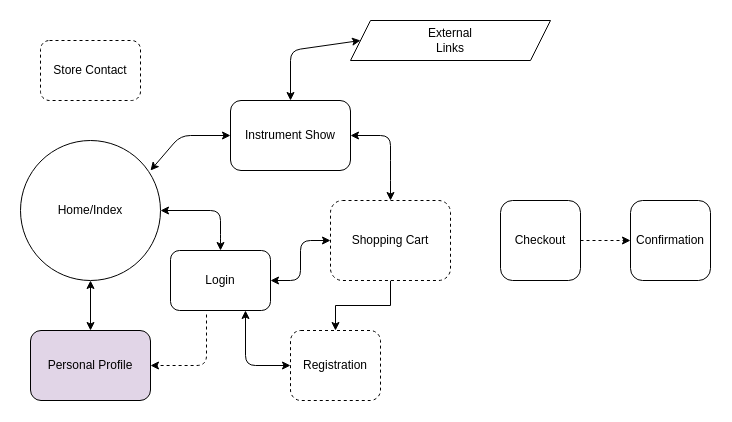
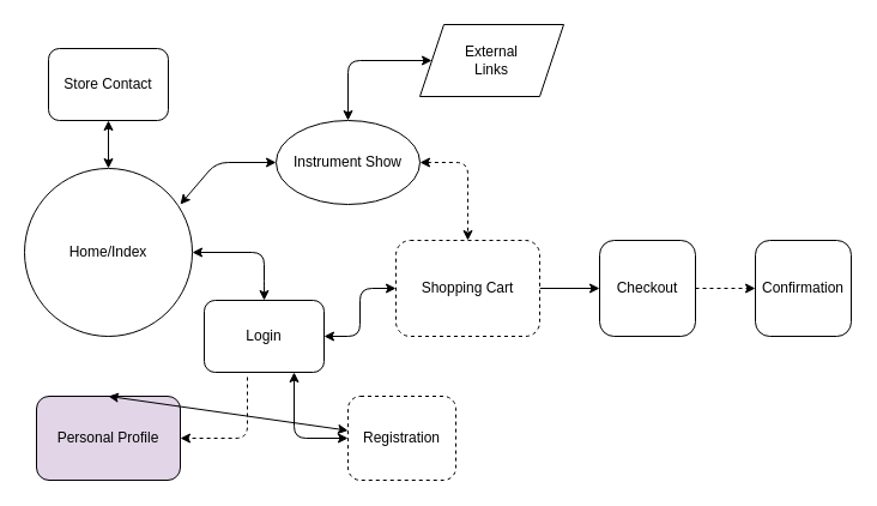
  <mxCell id="0" />
  <mxCell id="1" parent="0" />
  <mxCell id="2" value="Registration" style="rounded=1;whiteSpace=wrap;html=1;dashed=1;" parent="1" vertex="1"><mxGeometry x="290" y="330" width="90" height="70" as="geometry" /></mxCell>
  <mxCell id="3" value="Personal Profile" style="whiteSpace=wrap;html=1;rounded=1;fillColor=#e1d5e7;" parent="1" vertex="1"><mxGeometry x="30" y="330" width="120" height="70" as="geometry" /></mxCell>
- <mxCell id="4" value="Instrument Show" style="rounded=1;whiteSpace=wrap;html=1;" parent="1" vertex="1"><mxGeometry x="230" y="100" width="120" height="70" as="geometry" /></mxCell>
+ <mxCell id="4" value="Instrument Show" style="ellipse;whiteSpace=wrap;html=1;" parent="1" vertex="1"><mxGeometry x="230" y="100" width="120" height="70" as="geometry" /></mxCell>
  <mxCell id="5" value="" style="edgeStyle=orthogonalEdgeStyle;rounded=0;orthogonalLoop=1;jettySize=auto;html=1;dashed=1;" edge="1" parent="1" source="6" target="7"><mxGeometry relative="1" as="geometry" /></mxCell>
  <mxCell id="6" value="Checkout" style="rounded=1;whiteSpace=wrap;html=1;" parent="1" vertex="1"><mxGeometry x="500" y="200" width="80" height="80" as="geometry" /></mxCell>
  <mxCell id="7" value="Confirmation" style="rounded=1;whiteSpace=wrap;html=1;" parent="1" vertex="1"><mxGeometry x="630" y="200" width="80" height="80" as="geometry" /></mxCell>
- <mxCell id="8" value="Store Contact" style="rounded=1;whiteSpace=wrap;html=1;dashed=1;" parent="1" vertex="1"><mxGeometry x="40" y="40" width="100" height="60" as="geometry" /></mxCell>
+ <mxCell id="8" value="Store Contact" style="rounded=1;whiteSpace=wrap;html=1;" parent="1" vertex="1"><mxGeometry x="40" y="40" width="100" height="60" as="geometry" /></mxCell>
  <mxCell id="9" value="Login" style="rounded=1;whiteSpace=wrap;html=1;" vertex="1" parent="1"><mxGeometry x="170" y="250" width="100" height="60" as="geometry" /></mxCell>
- <mxCell id="10" value="" style="edgeStyle=orthogonalEdgeStyle;rounded=0;orthogonalLoop=1;jettySize=auto;html=1;" edge="1" parent="1" source="11" target="2"><mxGeometry relative="1" as="geometry" /></mxCell>
+ <mxCell id="10" value="" style="edgeStyle=orthogonalEdgeStyle;rounded=0;orthogonalLoop=1;jettySize=auto;html=1;" edge="1" parent="1" source="11" target="6"><mxGeometry relative="1" as="geometry" /></mxCell>
  <mxCell id="11" value="Shopping Cart" style="rounded=1;whiteSpace=wrap;html=1;dashed=1;" vertex="1" parent="1"><mxGeometry x="330" y="200" width="120" height="80" as="geometry" /></mxCell>
  <mxCell id="12" value="Home/Index" style="ellipse;whiteSpace=wrap;html=1;aspect=fixed;" vertex="1" parent="1"><mxGeometry x="20" y="140" width="140" height="140" as="geometry" /></mxCell>
- <mxCell id="13" value="" style="endArrow=classic;startArrow=classic;html=1;exitX=0.5;exitY=0;exitDx=0;exitDy=0;entryX=0.5;entryY=1;entryDx=0;entryDy=0;" edge="1" parent="1" source="3" target="12"><mxGeometry width="50" height="50" relative="1" as="geometry"><mxPoint x="45" y="360" as="sourcePoint" /><mxPoint x="90" y="310" as="targetPoint" /></mxGeometry></mxCell>
+ <mxCell id="13" value="" style="endArrow=classic;startArrow=classic;html=1;exitX=0.5;exitY=0;exitDx=0;exitDy=0;" edge="1" parent="1" source="3" target="2"><mxGeometry width="50" height="50" relative="1" as="geometry"><mxPoint x="45" y="360" as="sourcePoint" /><mxPoint x="90" y="310" as="targetPoint" /></mxGeometry></mxCell>
  <mxCell id="14" value="" style="endArrow=classic;startArrow=classic;html=1;exitX=0.5;exitY=0;exitDx=0;exitDy=0;entryX=1;entryY=0.5;entryDx=0;entryDy=0;" edge="1" parent="1" source="9" target="12"><mxGeometry width="50" height="50" relative="1" as="geometry"><mxPoint x="90" y="330" as="sourcePoint" /><mxPoint x="140" y="280" as="targetPoint" /><Array as="points"><mxPoint x="220" y="244" /><mxPoint x="220" y="210" /></Array></mxGeometry></mxCell>
  <mxCell id="15" value="" style="endArrow=classic;startArrow=classic;html=1;entryX=0;entryY=0.5;entryDx=0;entryDy=0;exitX=1;exitY=0.5;exitDx=0;exitDy=0;" edge="1" parent="1" source="9" target="11"><mxGeometry width="50" height="50" relative="1" as="geometry"><mxPoint x="280" y="320" as="sourcePoint" /><mxPoint x="330" y="270" as="targetPoint" /><Array as="points"><mxPoint x="300" y="280" /><mxPoint x="300" y="240" /></Array></mxGeometry></mxCell>
- <mxCell id="16" value="" style="endArrow=classic;startArrow=classic;html=1;exitX=1;exitY=0.5;exitDx=0;exitDy=0;entryX=0.5;entryY=0;entryDx=0;entryDy=0;" edge="1" parent="1" source="4" target="11"><mxGeometry width="50" height="50" relative="1" as="geometry"><mxPoint x="380" y="175" as="sourcePoint" /><mxPoint x="430" y="230" as="targetPoint" /><Array as="points"><mxPoint x="390" y="135" /><mxPoint x="390" y="170" /></Array></mxGeometry></mxCell>
- <mxCell id="18" value="External&lt;br&gt;Links" style="shape=parallelogram;perimeter=parallelogramPerimeter;whiteSpace=wrap;html=1;fixedSize=1;" vertex="1" parent="1"><mxGeometry x="350" y="20" width="200" height="40" as="geometry" /></mxCell>
+ <mxCell id="16" value="" style="endArrow=classic;startArrow=classic;html=1;exitX=1;exitY=0.5;exitDx=0;exitDy=0;entryX=0.5;entryY=0;entryDx=0;entryDy=0;dashed=1;" edge="1" parent="1" source="4" target="11"><mxGeometry width="50" height="50" relative="1" as="geometry"><mxPoint x="380" y="175" as="sourcePoint" /><mxPoint x="430" y="230" as="targetPoint" /><Array as="points"><mxPoint x="390" y="135" /><mxPoint x="390" y="170" /></Array></mxGeometry></mxCell>
+ <mxCell id="17" value="" style="endArrow=classic;startArrow=classic;html=1;exitX=0.5;exitY=0;exitDx=0;exitDy=0;entryX=0.5;entryY=1;entryDx=0;entryDy=0;" edge="1" parent="1" source="12" target="8"><mxGeometry width="50" height="50" relative="1" as="geometry"><mxPoint x="-30" y="170" as="sourcePoint" /><mxPoint x="20" y="120" as="targetPoint" /><Array as="points"><mxPoint x="90" y="100" /></Array></mxGeometry></mxCell>
+ <mxCell id="18" value="External&lt;br&gt;Links" style="shape=parallelogram;perimeter=parallelogramPerimeter;whiteSpace=wrap;html=1;fixedSize=1;" vertex="1" parent="1"><mxGeometry x="350" y="20" width="120" height="60" as="geometry" /></mxCell>
  <mxCell id="19" value="" style="endArrow=classic;startArrow=classic;html=1;entryX=0;entryY=0.5;entryDx=0;entryDy=0;exitX=0.5;exitY=0;exitDx=0;exitDy=0;" edge="1" parent="1" source="4" target="18"><mxGeometry width="50" height="50" relative="1" as="geometry"><mxPoint x="220" y="40" as="sourcePoint" /><mxPoint x="330" y="70" as="targetPoint" /><Array as="points"><mxPoint x="290" y="50" /></Array></mxGeometry></mxCell>
  <mxCell id="20" value="" style="endArrow=classic;startArrow=classic;html=1;entryX=0;entryY=0.5;entryDx=0;entryDy=0;" edge="1" parent="1" target="4"><mxGeometry width="50" height="50" relative="1" as="geometry"><mxPoint x="150" y="170" as="sourcePoint" /><mxPoint x="200" y="120" as="targetPoint" /><Array as="points"><mxPoint x="180" y="135" /></Array></mxGeometry></mxCell>
  <mxCell id="21" value="" style="endArrow=classic;html=1;entryX=1;entryY=0.5;entryDx=0;entryDy=0;exitX=0.36;exitY=1.067;exitDx=0;exitDy=0;exitPerimeter=0;dashed=1;" edge="1" parent="1" source="9" target="3"><mxGeometry width="50" height="50" relative="1" as="geometry"><mxPoint x="170" y="430" as="sourcePoint" /><mxPoint x="220" y="380" as="targetPoint" /><Array as="points"><mxPoint x="206" y="365" /></Array></mxGeometry></mxCell>
  <mxCell id="22" style="edgeStyle=orthogonalEdgeStyle;rounded=0;orthogonalLoop=1;jettySize=auto;html=1;exitX=0.5;exitY=1;exitDx=0;exitDy=0;" edge="1" parent="1" source="2" target="2"><mxGeometry relative="1" as="geometry" /></mxCell>
  <mxCell id="23" value="" style="endArrow=classic;startArrow=classic;html=1;exitX=0;exitY=0.5;exitDx=0;exitDy=0;" edge="1" parent="1" source="2"><mxGeometry width="50" height="50" relative="1" as="geometry"><mxPoint x="195" y="360" as="sourcePoint" /><mxPoint x="245" y="310" as="targetPoint" /><Array as="points"><mxPoint x="245" y="365" /></Array></mxGeometry></mxCell>
